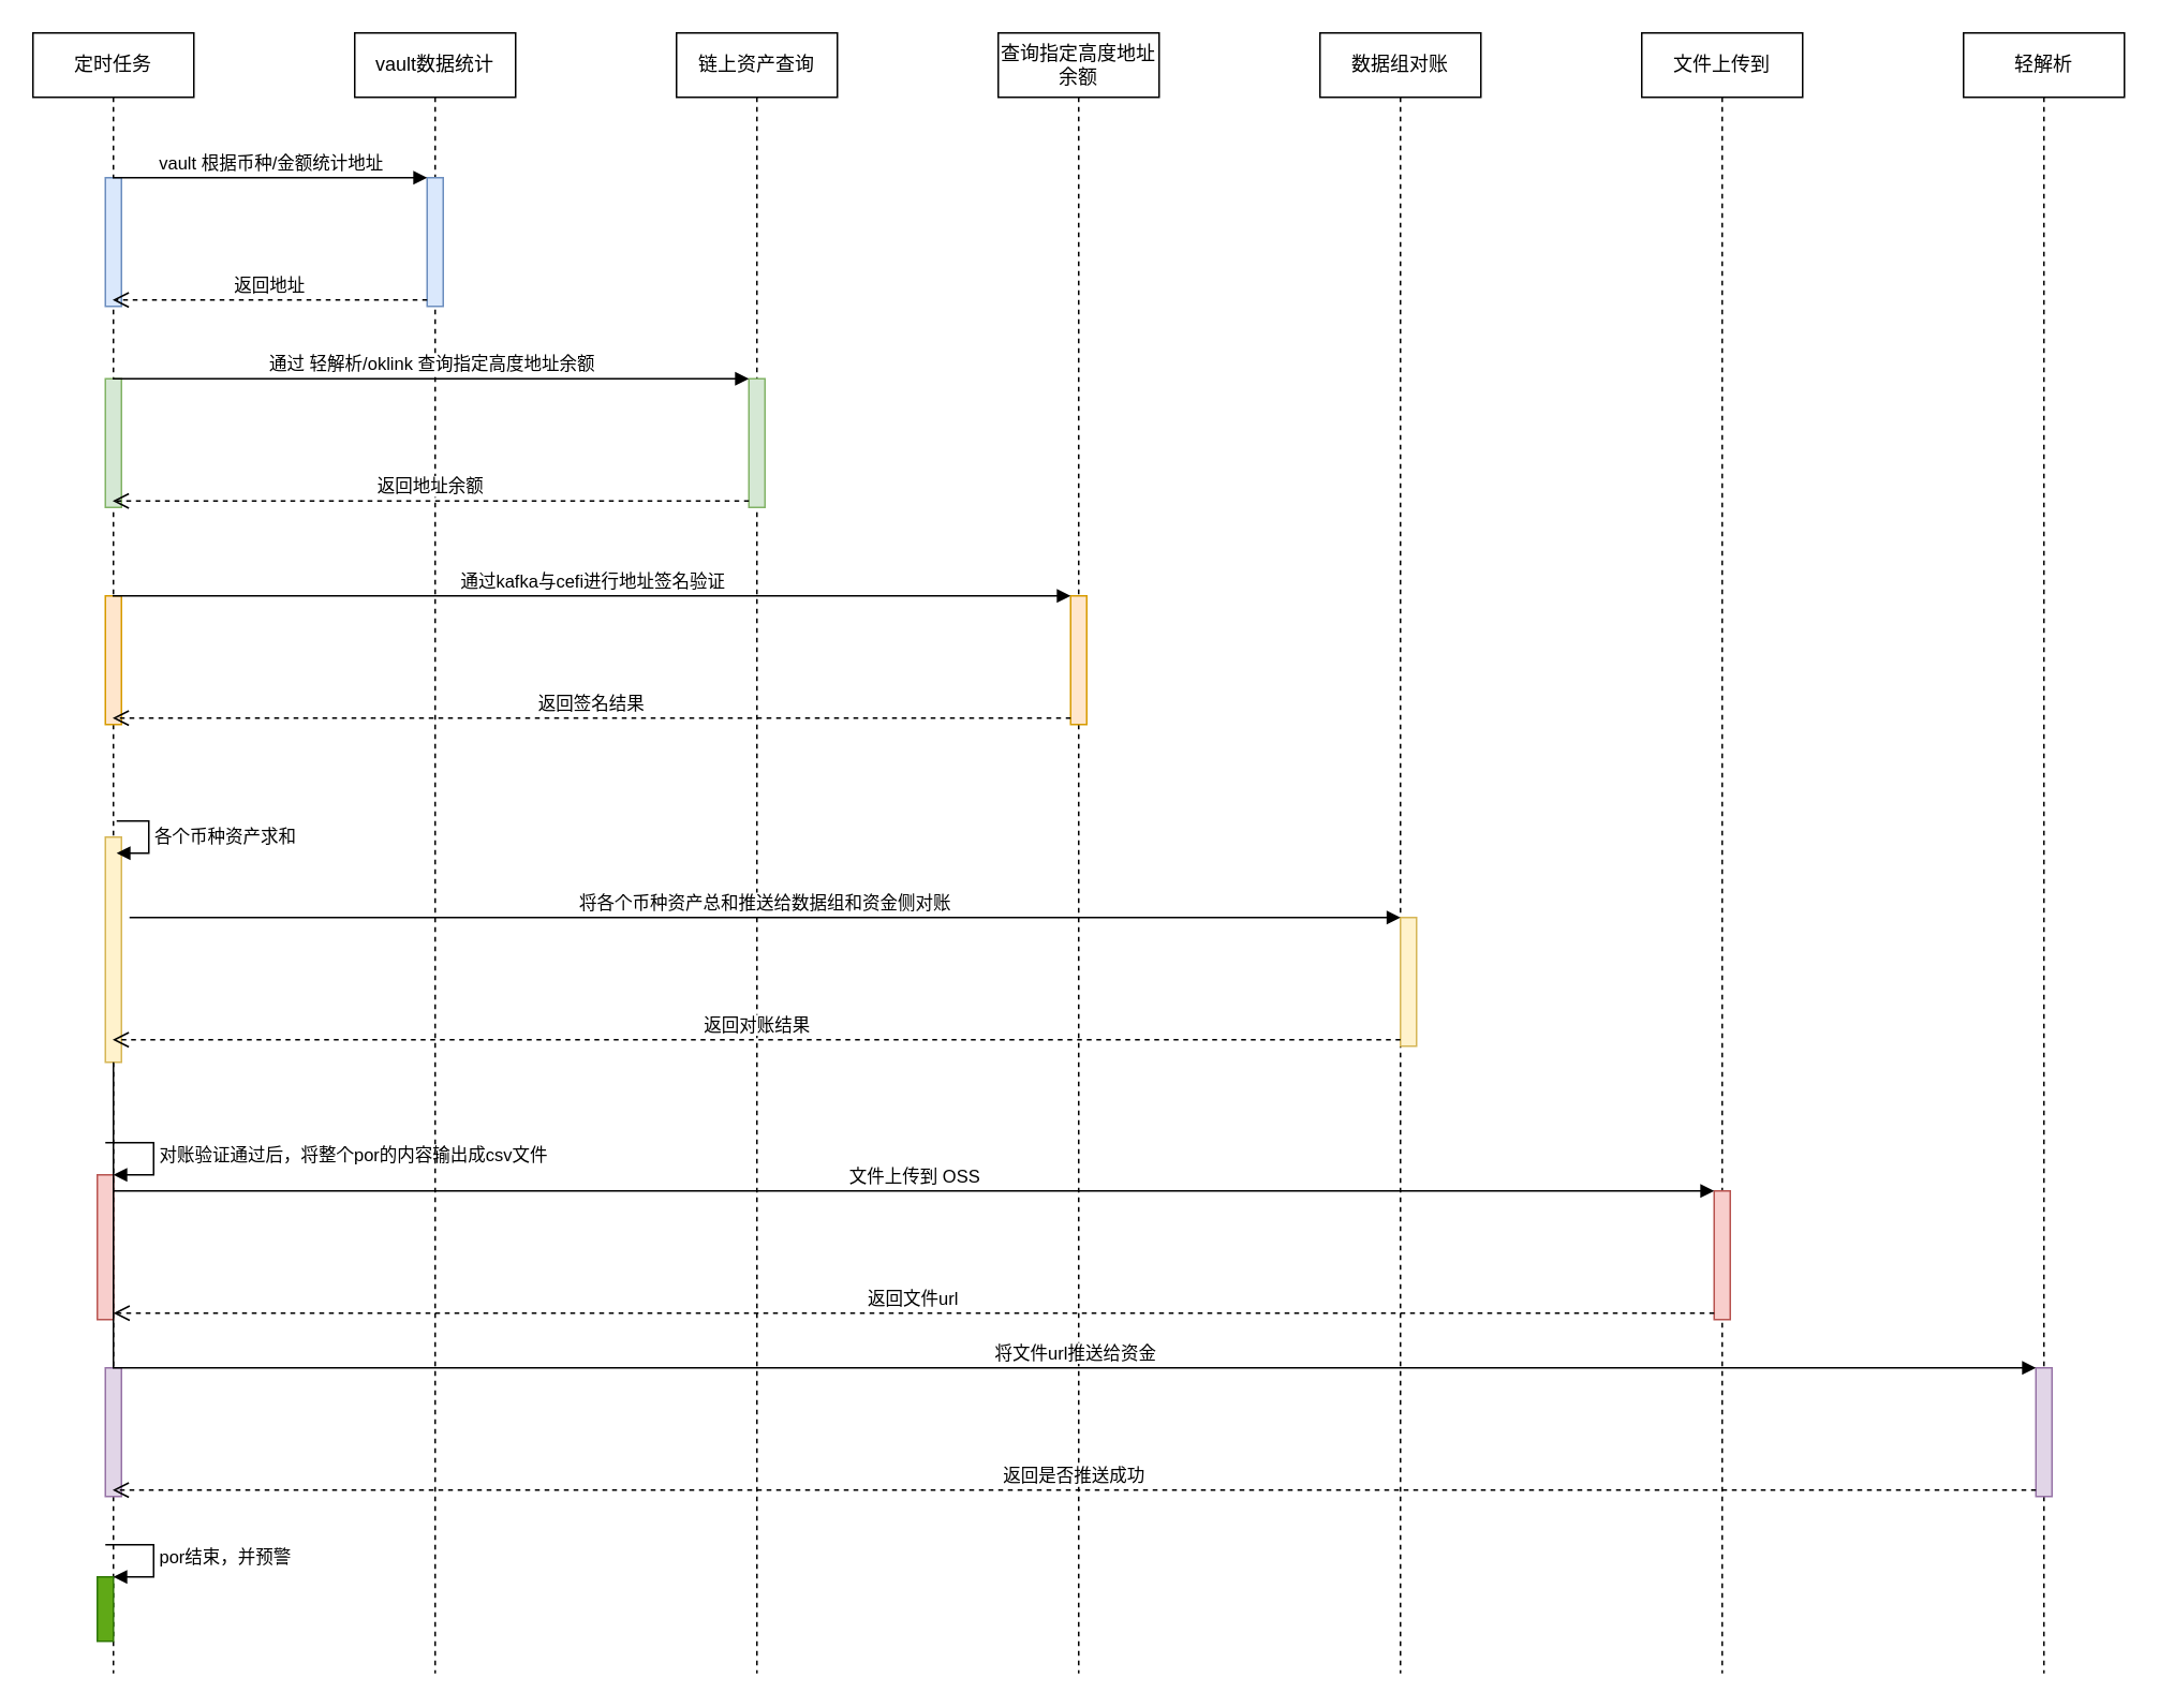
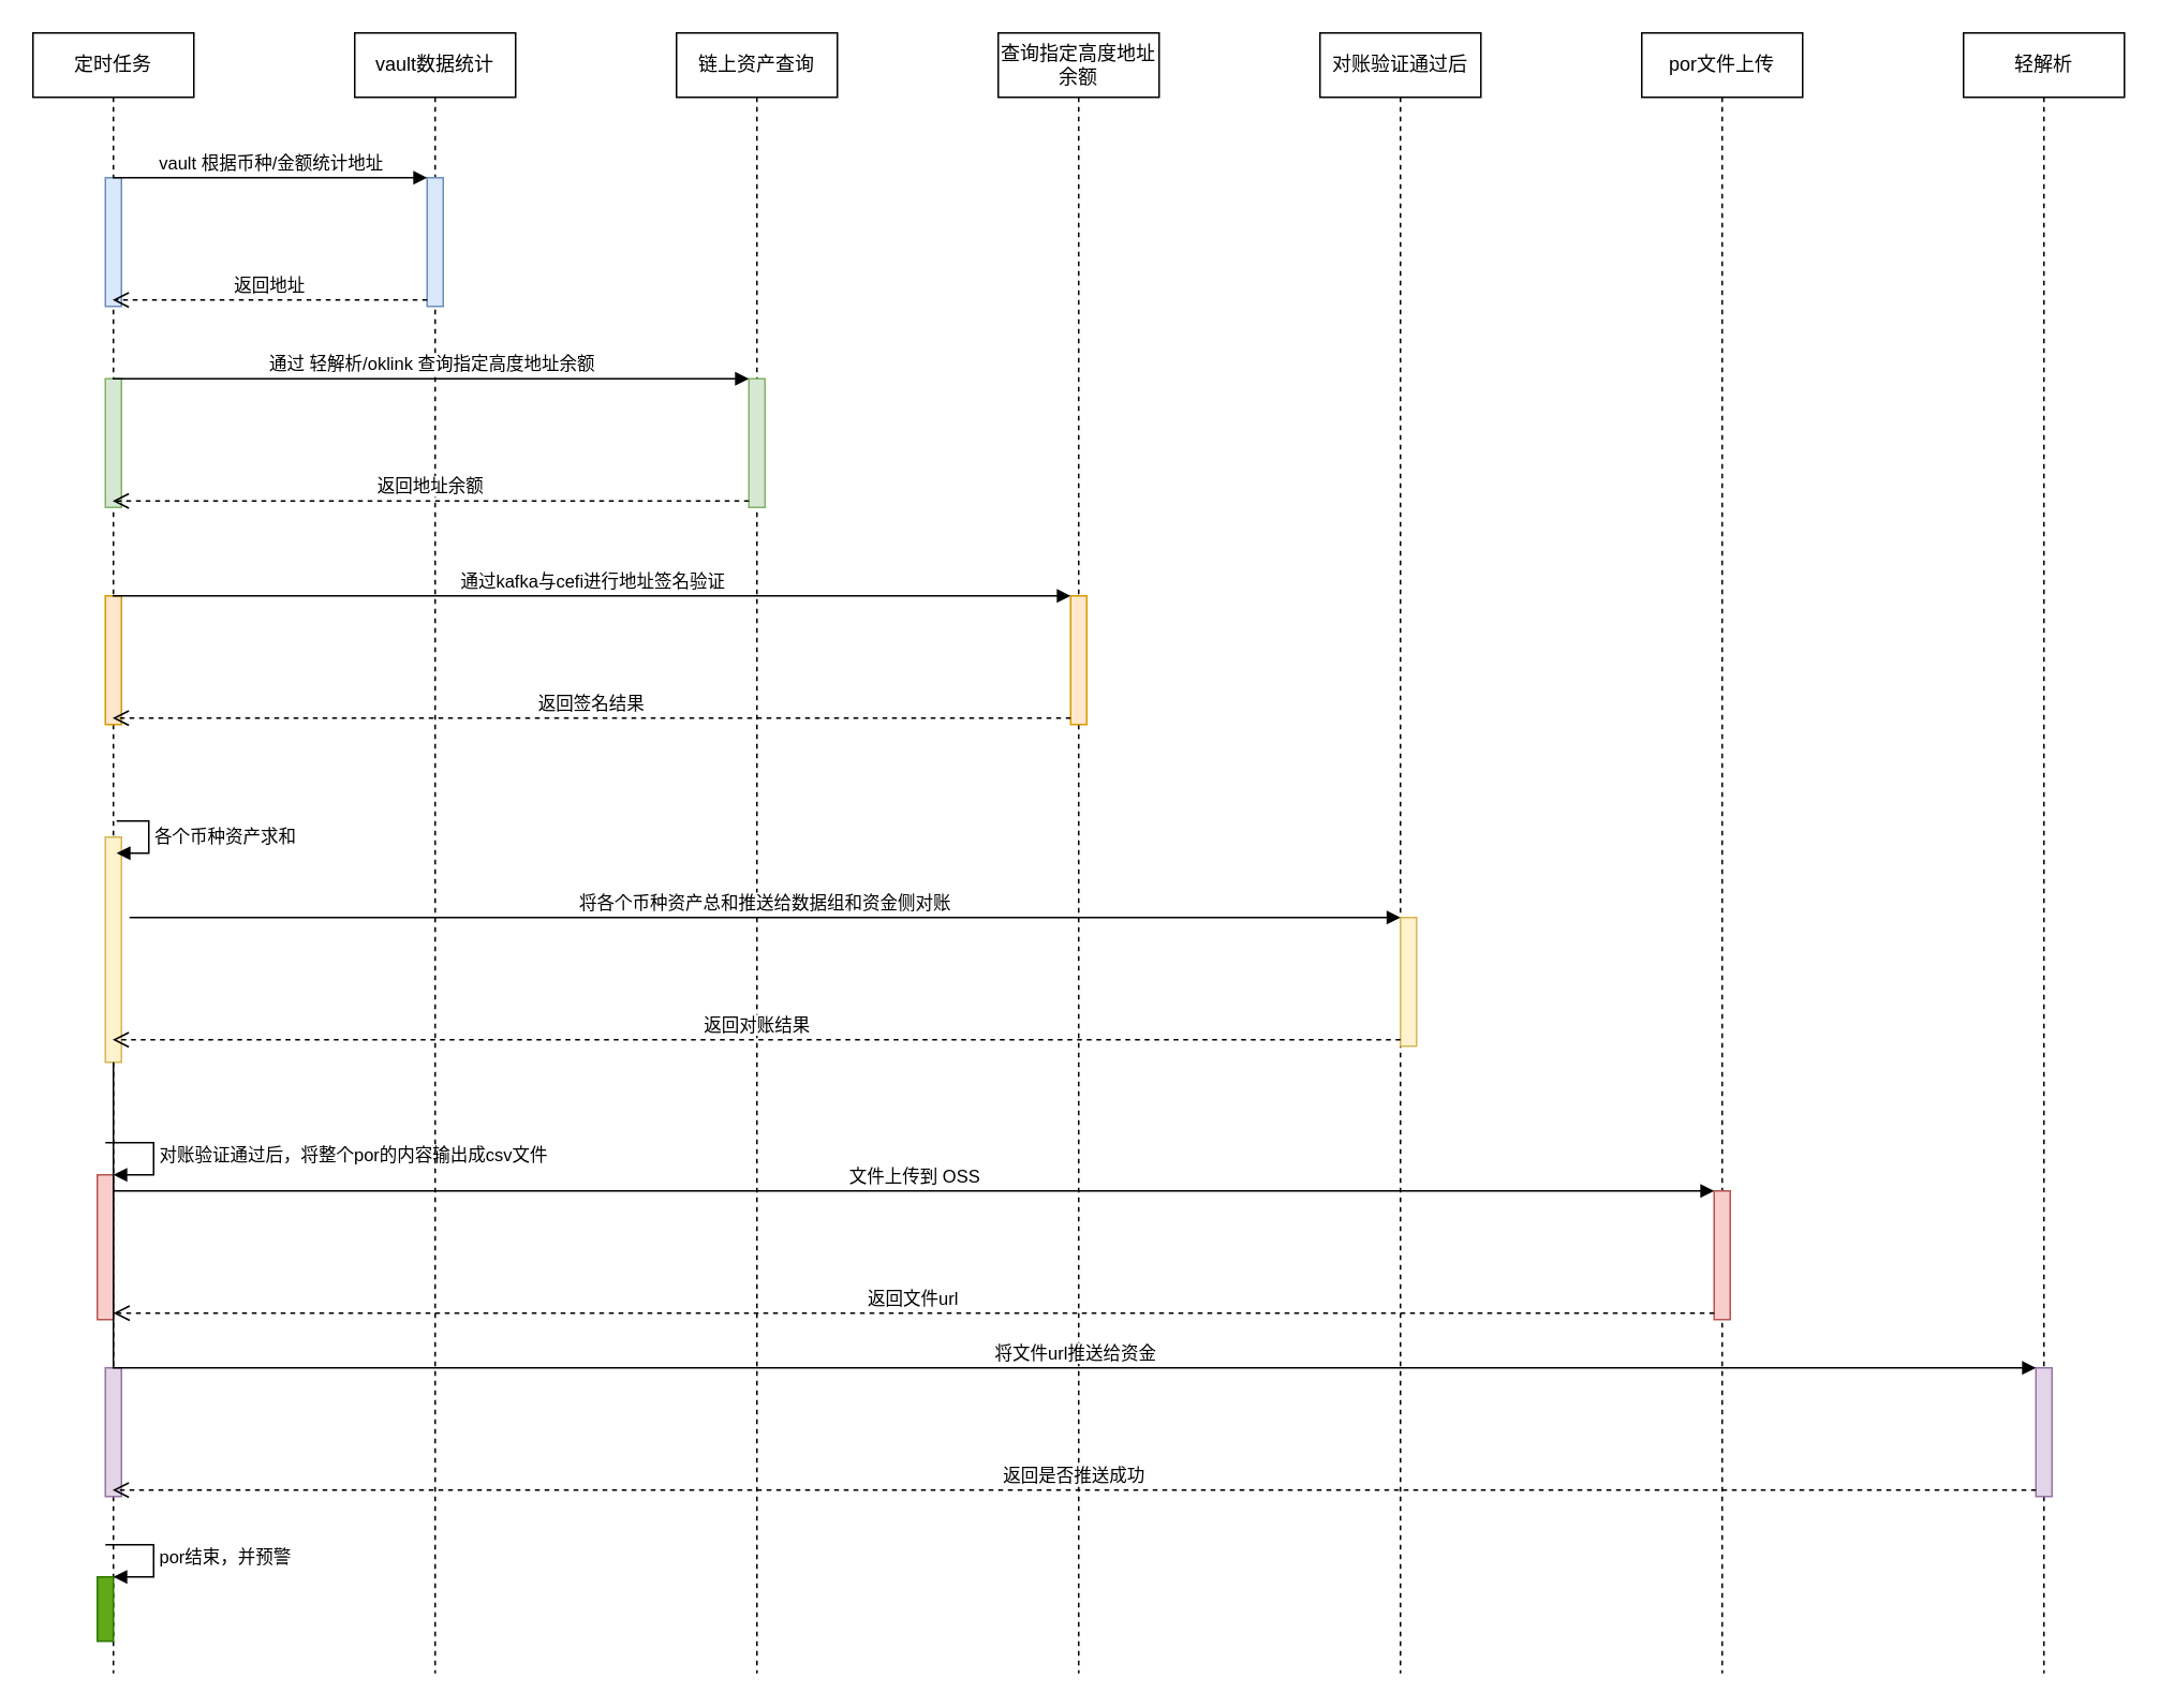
  <mxCell id="0" />
  <mxCell id="1" parent="0" />
  <mxCell id="2" value="定时任务" style="shape=umlLifeline;perimeter=lifelinePerimeter;whiteSpace=wrap;html=1;container=1;collapsible=0;recursiveResize=0;outlineConnect=0;" vertex="1" parent="1"><mxGeometry x="20" y="20" width="100" height="1020" as="geometry" /></mxCell>
  <mxCell id="3" value="" style="html=1;points=[];perimeter=orthogonalPerimeter;fillColor=#dae8fc;strokeColor=#6c8ebf;" vertex="1" parent="2"><mxGeometry x="45" y="90" width="10" height="80" as="geometry" /></mxCell>
  <mxCell id="4" value="" style="html=1;points=[];perimeter=orthogonalPerimeter;fillColor=#d5e8d4;strokeColor=#82b366;" vertex="1" parent="2"><mxGeometry x="45" y="215" width="10" height="80" as="geometry" /></mxCell>
  <mxCell id="5" value="" style="html=1;points=[];perimeter=orthogonalPerimeter;fillColor=#ffe6cc;strokeColor=#d79b00;" vertex="1" parent="2"><mxGeometry x="45" y="350" width="10" height="80" as="geometry" /></mxCell>
  <mxCell id="6" value="" style="html=1;points=[];perimeter=orthogonalPerimeter;fillColor=#fff2cc;strokeColor=#d6b656;" vertex="1" parent="2"><mxGeometry x="45" y="500" width="10" height="140" as="geometry" /></mxCell>
  <mxCell id="7" value="各个币种资产求和" style="edgeStyle=orthogonalEdgeStyle;html=1;align=left;spacingLeft=2;endArrow=block;rounded=0;entryX=1;entryY=0;" edge="1" parent="2"><mxGeometry relative="1" as="geometry"><mxPoint x="52" y="490" as="sourcePoint" /><Array as="points"><mxPoint x="72" y="490" /></Array><mxPoint x="52" y="510" as="targetPoint" /></mxGeometry></mxCell>
  <mxCell id="8" value="" style="html=1;points=[];perimeter=orthogonalPerimeter;fillColor=#f8cecc;strokeColor=#b85450;" vertex="1" parent="2"><mxGeometry x="40" y="710" width="10" height="90" as="geometry" /></mxCell>
  <mxCell id="9" value="对账验证通过后，将整个por的内容输出成csv文件" style="edgeStyle=orthogonalEdgeStyle;html=1;align=left;spacingLeft=2;endArrow=block;rounded=0;entryX=1;entryY=0;" edge="1" target="8" parent="2"><mxGeometry relative="1" as="geometry"><mxPoint x="45" y="690" as="sourcePoint" /><Array as="points"><mxPoint x="75" y="690" /></Array></mxGeometry></mxCell>
  <mxCell id="10" value="" style="html=1;points=[];perimeter=orthogonalPerimeter;fillColor=#e1d5e7;strokeColor=#9673a6;" vertex="1" parent="2"><mxGeometry x="45" y="830" width="10" height="80" as="geometry" /></mxCell>
  <mxCell id="11" value="" style="edgeStyle=orthogonalEdgeStyle;rounded=0;orthogonalLoop=1;jettySize=auto;html=1;endArrow=none;" edge="1" parent="2" source="6" target="10"><mxGeometry relative="1" as="geometry"><mxPoint x="150" y="520" as="sourcePoint" /><mxPoint x="149.5" y="960" as="targetPoint" /></mxGeometry></mxCell>
  <mxCell id="12" value="" style="html=1;points=[];perimeter=orthogonalPerimeter;fillColor=#60a917;fontColor=#ffffff;strokeColor=#2D7600;" vertex="1" parent="2"><mxGeometry x="40" y="960" width="10" height="40" as="geometry" /></mxCell>
  <mxCell id="13" value="por结束，并预警" style="edgeStyle=orthogonalEdgeStyle;html=1;align=left;spacingLeft=2;endArrow=block;rounded=0;entryX=1;entryY=0;" edge="1" target="12" parent="2"><mxGeometry relative="1" as="geometry"><mxPoint x="45" y="940" as="sourcePoint" /><Array as="points"><mxPoint x="75" y="940" /></Array></mxGeometry></mxCell>
  <mxCell id="14" value="vault数据统计" style="shape=umlLifeline;perimeter=lifelinePerimeter;whiteSpace=wrap;html=1;container=1;collapsible=0;recursiveResize=0;outlineConnect=0;" vertex="1" parent="1"><mxGeometry x="220" y="20" width="100" height="1020" as="geometry" /></mxCell>
  <mxCell id="15" value="" style="html=1;points=[];perimeter=orthogonalPerimeter;fillColor=#dae8fc;strokeColor=#6c8ebf;" vertex="1" parent="14"><mxGeometry x="45" y="90" width="10" height="80" as="geometry" /></mxCell>
  <mxCell id="16" value="vault 根据币种/金额统计地址" style="html=1;verticalAlign=bottom;endArrow=block;entryX=0;entryY=0;rounded=0;" edge="1" target="15" parent="1" source="2"><mxGeometry relative="1" as="geometry"><mxPoint x="240" y="110" as="sourcePoint" /></mxGeometry></mxCell>
  <mxCell id="17" value="返回地址" style="html=1;verticalAlign=bottom;endArrow=open;dashed=1;endSize=8;exitX=0;exitY=0.95;rounded=0;" edge="1" source="15" parent="1" target="2"><mxGeometry relative="1" as="geometry"><mxPoint x="240" y="186" as="targetPoint" /></mxGeometry></mxCell>
  <mxCell id="18" value="链上资产查询" style="shape=umlLifeline;perimeter=lifelinePerimeter;whiteSpace=wrap;html=1;container=1;collapsible=0;recursiveResize=0;outlineConnect=0;" vertex="1" parent="1"><mxGeometry x="420" y="20" width="100" height="1020" as="geometry" /></mxCell>
  <mxCell id="19" value="" style="html=1;points=[];perimeter=orthogonalPerimeter;fillColor=#d5e8d4;strokeColor=#82b366;" vertex="1" parent="18"><mxGeometry x="45" y="215" width="10" height="80" as="geometry" /></mxCell>
  <mxCell id="20" value="通过 轻解析/oklink 查询指定高度地址余额" style="html=1;verticalAlign=bottom;endArrow=block;entryX=0;entryY=0;rounded=0;" edge="1" target="19" parent="1" source="2"><mxGeometry relative="1" as="geometry"><mxPoint x="425" y="235" as="sourcePoint" /></mxGeometry></mxCell>
  <mxCell id="21" value="返回地址余额" style="html=1;verticalAlign=bottom;endArrow=open;dashed=1;endSize=8;exitX=0;exitY=0.95;rounded=0;" edge="1" source="19" parent="1" target="2"><mxGeometry relative="1" as="geometry"><mxPoint x="425" y="311" as="targetPoint" /></mxGeometry></mxCell>
  <mxCell id="22" value="查询指定高度地址余额" style="shape=umlLifeline;perimeter=lifelinePerimeter;whiteSpace=wrap;html=1;container=1;collapsible=0;recursiveResize=0;outlineConnect=0;" vertex="1" parent="1"><mxGeometry x="620" y="20" width="100" height="1020" as="geometry" /></mxCell>
  <mxCell id="23" value="" style="html=1;points=[];perimeter=orthogonalPerimeter;fillColor=#ffe6cc;strokeColor=#d79b00;" vertex="1" parent="22"><mxGeometry x="45" y="350" width="10" height="80" as="geometry" /></mxCell>
  <mxCell id="24" value="通过kafka与cefi进行地址签名验证" style="html=1;verticalAlign=bottom;endArrow=block;entryX=0;entryY=0;rounded=0;" edge="1" target="23" parent="1" source="2"><mxGeometry relative="1" as="geometry"><mxPoint x="595" y="370" as="sourcePoint" /></mxGeometry></mxCell>
  <mxCell id="25" value="返回签名结果" style="html=1;verticalAlign=bottom;endArrow=open;dashed=1;endSize=8;exitX=0;exitY=0.95;rounded=0;" edge="1" source="23" parent="1" target="2"><mxGeometry relative="1" as="geometry"><mxPoint x="595" y="446" as="targetPoint" /></mxGeometry></mxCell>
- <mxCell id="26" value="数据组对账" style="shape=umlLifeline;perimeter=lifelinePerimeter;whiteSpace=wrap;html=1;container=1;collapsible=0;recursiveResize=0;outlineConnect=0;" vertex="1" parent="1"><mxGeometry x="820" y="20" width="100" height="1020" as="geometry" /></mxCell>
+ <mxCell id="26" value="对账验证通过后" style="shape=umlLifeline;perimeter=lifelinePerimeter;whiteSpace=wrap;html=1;container=1;collapsible=0;recursiveResize=0;outlineConnect=0;" vertex="1" parent="1"><mxGeometry x="820" y="20" width="100" height="1020" as="geometry" /></mxCell>
  <mxCell id="27" value="" style="html=1;points=[];perimeter=orthogonalPerimeter;fillColor=#fff2cc;strokeColor=#d6b656;" vertex="1" parent="26"><mxGeometry x="50" y="550" width="10" height="80" as="geometry" /></mxCell>
  <mxCell id="28" value="将各个币种资产总和推送给数据组和资金侧对账" style="html=1;verticalAlign=bottom;endArrow=block;entryX=0;entryY=0;rounded=0;" edge="1" target="27" parent="1"><mxGeometry relative="1" as="geometry"><mxPoint x="80" y="570" as="sourcePoint" /></mxGeometry></mxCell>
  <mxCell id="29" value="返回对账结果" style="html=1;verticalAlign=bottom;endArrow=open;dashed=1;endSize=8;exitX=0;exitY=0.95;rounded=0;" edge="1" source="27" parent="1" target="2"><mxGeometry relative="1" as="geometry"><mxPoint x="800" y="646" as="targetPoint" /></mxGeometry></mxCell>
- <mxCell id="30" value="文件上传到" style="shape=umlLifeline;perimeter=lifelinePerimeter;whiteSpace=wrap;html=1;container=1;collapsible=0;recursiveResize=0;outlineConnect=0;" vertex="1" parent="1"><mxGeometry x="1020" y="20" width="100" height="1020" as="geometry" /></mxCell>
+ <mxCell id="30" value="por文件上传" style="shape=umlLifeline;perimeter=lifelinePerimeter;whiteSpace=wrap;html=1;container=1;collapsible=0;recursiveResize=0;outlineConnect=0;" vertex="1" parent="1"><mxGeometry x="1020" y="20" width="100" height="1020" as="geometry" /></mxCell>
  <mxCell id="31" value="" style="html=1;points=[];perimeter=orthogonalPerimeter;fillColor=#f8cecc;strokeColor=#b85450;" vertex="1" parent="30"><mxGeometry x="45" y="720" width="10" height="80" as="geometry" /></mxCell>
  <mxCell id="32" value="文件上传到 OSS" style="html=1;verticalAlign=bottom;endArrow=block;entryX=0;entryY=0;rounded=0;" edge="1" target="31" parent="1" source="2"><mxGeometry relative="1" as="geometry"><mxPoint x="995" y="740" as="sourcePoint" /></mxGeometry></mxCell>
  <mxCell id="33" value="返回文件url" style="html=1;verticalAlign=bottom;endArrow=open;dashed=1;endSize=8;exitX=0;exitY=0.95;rounded=0;" edge="1" source="31" parent="1" target="8"><mxGeometry relative="1" as="geometry"><mxPoint x="995" y="816" as="targetPoint" /></mxGeometry></mxCell>
  <mxCell id="34" value="轻解析" style="shape=umlLifeline;perimeter=lifelinePerimeter;whiteSpace=wrap;html=1;container=1;collapsible=0;recursiveResize=0;outlineConnect=0;" vertex="1" parent="1"><mxGeometry x="1220" y="20" width="100" height="1020" as="geometry" /></mxCell>
  <mxCell id="35" value="" style="html=1;points=[];perimeter=orthogonalPerimeter;fillColor=#e1d5e7;strokeColor=#9673a6;" vertex="1" parent="34"><mxGeometry x="45" y="830" width="10" height="80" as="geometry" /></mxCell>
  <mxCell id="36" value="将文件url推送给资金" style="html=1;verticalAlign=bottom;endArrow=block;entryX=0;entryY=0;rounded=0;" edge="1" target="35" parent="1" source="2"><mxGeometry relative="1" as="geometry"><mxPoint x="690" y="920" as="sourcePoint" /></mxGeometry></mxCell>
  <mxCell id="37" value="返回是否推送成功" style="html=1;verticalAlign=bottom;endArrow=open;dashed=1;endSize=8;exitX=0;exitY=0.95;rounded=0;" edge="1" source="35" parent="1" target="2"><mxGeometry relative="1" as="geometry"><mxPoint x="690" y="996" as="targetPoint" /></mxGeometry></mxCell>
